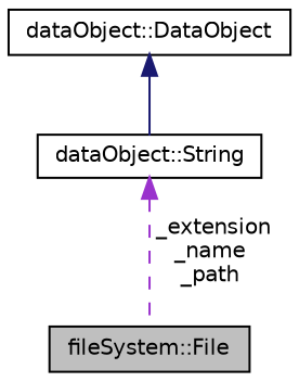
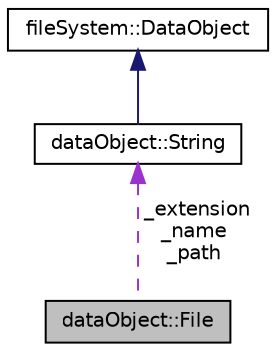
  digraph {
    node [color=black fillcolor=white fontname=Helvetica fontsize=10 shape=record style=filled]
    edge [dir=back fontname=Helvetica fontsize=10 labelfontname=Helvetica labelfontsize=10]
-   n1 [fillcolor=grey75 fontcolor=black height=0.2 label="fileSystem::File" width=0.4]
-   n2 [height=0.2 label="dataObject::DataObject" width=0.4]
+   n1 [fillcolor=grey75 fontcolor=black height=0.2 label="dataObject::File" width=0.4]
+   n2 [height=0.2 label="fileSystem::DataObject" width=0.4]
    n3 [height=0.2 label="dataObject::String" width=0.4]
    n2 -> n3 [color=midnightblue style=solid]
    n3 -> n1 [color=darkorchid3 label=" _extension\n_name\n_path" style=dashed]
  }
